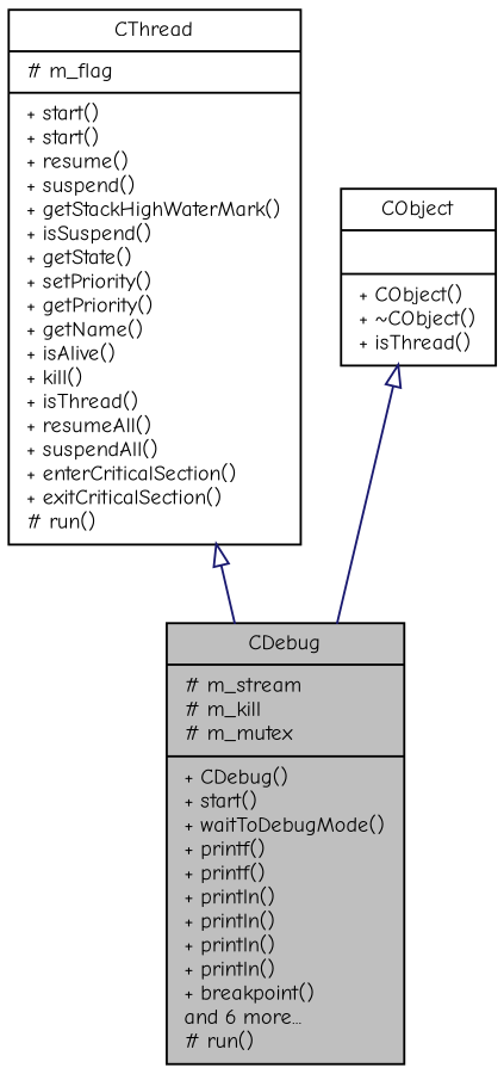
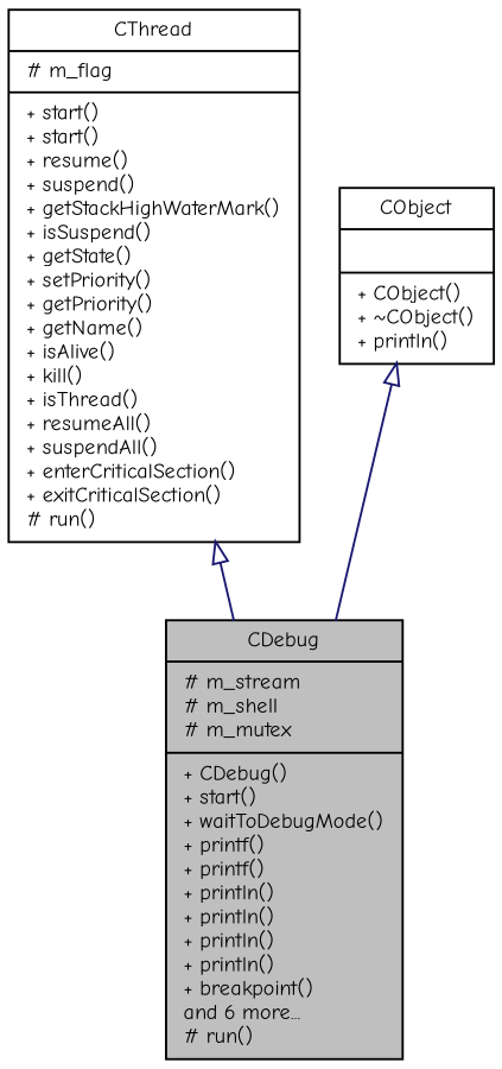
  digraph {
    fontname="Comic Neue"
    node [color=black fillcolor=white fontname="Comic Neue" fontsize=10 shape=record style=filled]
    edge [arrowtail=onormal color=midnightblue dir=back fontname="Comic Neue" fontsize=10 labelfontname=Helvetica labelfontsize=10 style=solid]
-   n1 [fillcolor=grey75 fontcolor=black height=0.2 label="{CDebug\n|# m_stream\l# m_kill\l# m_mutex\l|+ CDebug()\l+ start()\l+ waitToDebugMode()\l+ printf()\l+ printf()\l+ println()\l+ println()\l+ println()\l+ println()\l+ breakpoint()\land 6 more...\l# run()\l}" width=0.4]
+   n1 [fillcolor=grey75 fontcolor=black height=0.2 label="{CDebug\n|# m_stream\l# m_shell\l# m_mutex\l|+ CDebug()\l+ start()\l+ waitToDebugMode()\l+ printf()\l+ printf()\l+ println()\l+ println()\l+ println()\l+ println()\l+ breakpoint()\land 6 more...\l# run()\l}" width=0.4]
    n2 [height=0.2 label="{CThread\n|# m_flag\l|+ start()\l+ start()\l+ resume()\l+ suspend()\l+ getStackHighWaterMark()\l+ isSuspend()\l+ getState()\l+ setPriority()\l+ getPriority()\l+ getName()\l+ isAlive()\l+ kill()\l+ isThread()\l+ resumeAll()\l+ suspendAll()\l+ enterCriticalSection()\l+ exitCriticalSection()\l# run()\l}" width=0.4]
-   n3 [height=0.2 label="{CObject\n||+ CObject()\l+ ~CObject()\l+ isThread()\l}" width=0.4]
+   n3 [height=0.2 label="{CObject\n||+ CObject()\l+ ~CObject()\l+ println()\l}" width=0.4]
    n2 -> n1
    n3 -> n1
  }
